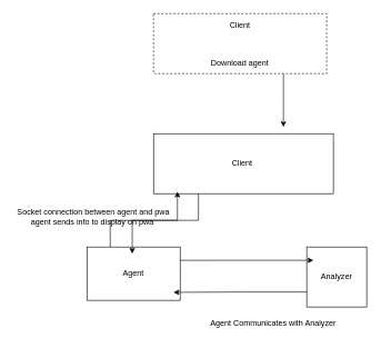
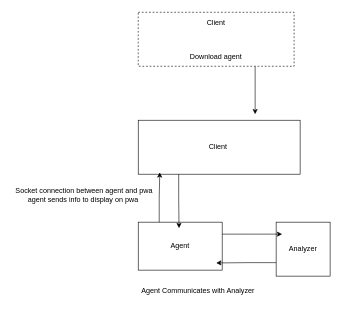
  <mxCell id="0" />
  <mxCell id="1" parent="0" />
  <mxCell id="2" value="Client&amp;nbsp;" style="rounded=0;whiteSpace=wrap;html=1;" vertex="1" parent="1"><mxGeometry x="230" y="200" width="270" height="90" as="geometry" /></mxCell>
- <mxCell id="3" value="Agent" style="rounded=0;whiteSpace=wrap;html=1;" vertex="1" parent="1"><mxGeometry x="130" y="370" width="140" height="80" as="geometry" /></mxCell>
+ <mxCell id="3" value="Agent" style="rounded=0;whiteSpace=wrap;html=1;" vertex="1" parent="1"><mxGeometry x="230" y="370" width="140" height="80" as="geometry" /></mxCell>
  <mxCell id="4" style="edgeStyle=orthogonalEdgeStyle;rounded=0;orthogonalLoop=1;jettySize=auto;html=1;exitX=0.75;exitY=1;exitDx=0;exitDy=0;" edge="1" parent="1" source="5"><mxGeometry relative="1" as="geometry"><mxPoint x="425" y="190" as="targetPoint" /></mxGeometry></mxCell>
  <mxCell id="5" value="&lt;div&gt;Client&lt;/div&gt;&lt;div&gt;&lt;br&gt;&lt;/div&gt;&lt;div&gt;&lt;br&gt;&lt;/div&gt;&lt;div&gt;&lt;br&gt;&lt;/div&gt;Download agent" style="rounded=0;whiteSpace=wrap;html=1;dashed=1;" vertex="1" parent="1"><mxGeometry x="230" y="20" width="260" height="90" as="geometry" /></mxCell>
  <mxCell id="6" style="edgeStyle=orthogonalEdgeStyle;rounded=0;orthogonalLoop=1;jettySize=auto;html=1;exitX=0.25;exitY=0;exitDx=0;exitDy=0;entryX=0.133;entryY=0.967;entryDx=0;entryDy=0;entryPerimeter=0;" edge="1" parent="1" source="3" target="2"><mxGeometry relative="1" as="geometry" /></mxCell>
  <mxCell id="7" style="edgeStyle=orthogonalEdgeStyle;rounded=0;orthogonalLoop=1;jettySize=auto;html=1;exitX=0.25;exitY=1;exitDx=0;exitDy=0;entryX=0.486;entryY=0.125;entryDx=0;entryDy=0;entryPerimeter=0;" edge="1" parent="1" source="2" target="3"><mxGeometry relative="1" as="geometry" /></mxCell>
  <mxCell id="8" value="Analyzer" style="whiteSpace=wrap;html=1;aspect=fixed;" vertex="1" parent="1"><mxGeometry x="460" y="370" width="90" height="90" as="geometry" /></mxCell>
  <mxCell id="9" style="edgeStyle=orthogonalEdgeStyle;rounded=0;orthogonalLoop=1;jettySize=auto;html=1;exitX=1;exitY=0.25;exitDx=0;exitDy=0;entryX=0.111;entryY=0.222;entryDx=0;entryDy=0;entryPerimeter=0;" edge="1" parent="1" source="3" target="8"><mxGeometry relative="1" as="geometry" /></mxCell>
  <mxCell id="10" style="edgeStyle=orthogonalEdgeStyle;rounded=0;orthogonalLoop=1;jettySize=auto;html=1;exitX=0;exitY=0.75;exitDx=0;exitDy=0;entryX=0.929;entryY=0.85;entryDx=0;entryDy=0;entryPerimeter=0;" edge="1" parent="1" source="8" target="3"><mxGeometry relative="1" as="geometry" /></mxCell>
  <mxCell id="11" value="Socket connection between agent and pwa&lt;br&gt;agent sends info to display on pwa&amp;nbsp;" style="text;html=1;align=center;verticalAlign=middle;whiteSpace=wrap;rounded=0;" vertex="1" parent="1"><mxGeometry x="20" y="310" width="240" height="30" as="geometry" /></mxCell>
- <mxCell id="12" value="Agent Communicates with Analyzer" style="text;html=1;align=center;verticalAlign=middle;whiteSpace=wrap;rounded=0;" vertex="1" parent="1"><mxGeometry x="280" y="470" width="260" height="30" as="geometry" /></mxCell>
+ <mxCell id="12" value="Agent Communicates with Analyzer" style="text;html=1;align=center;verticalAlign=middle;whiteSpace=wrap;rounded=0;" vertex="1" parent="1"><mxGeometry x="200" y="470" width="260" height="30" as="geometry" /></mxCell>
